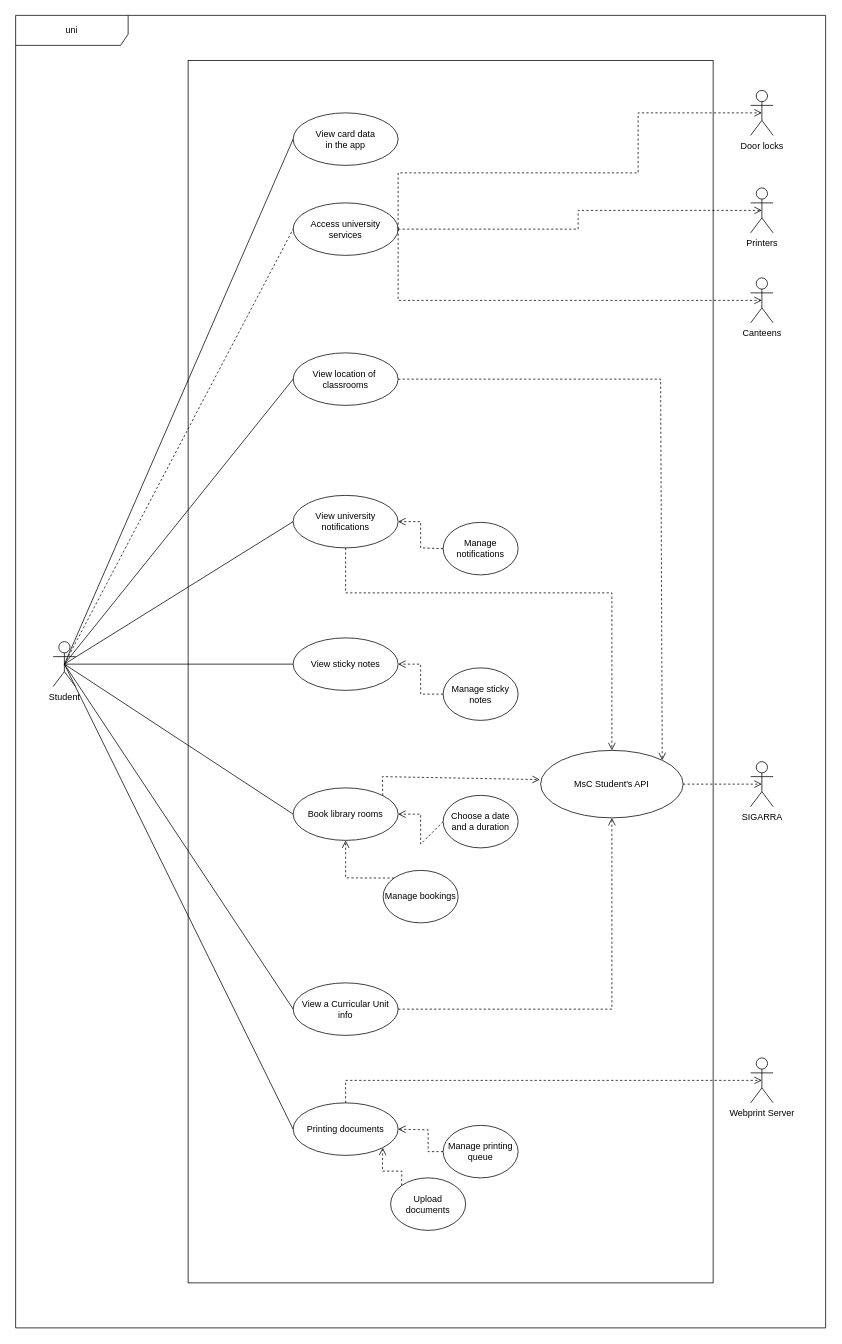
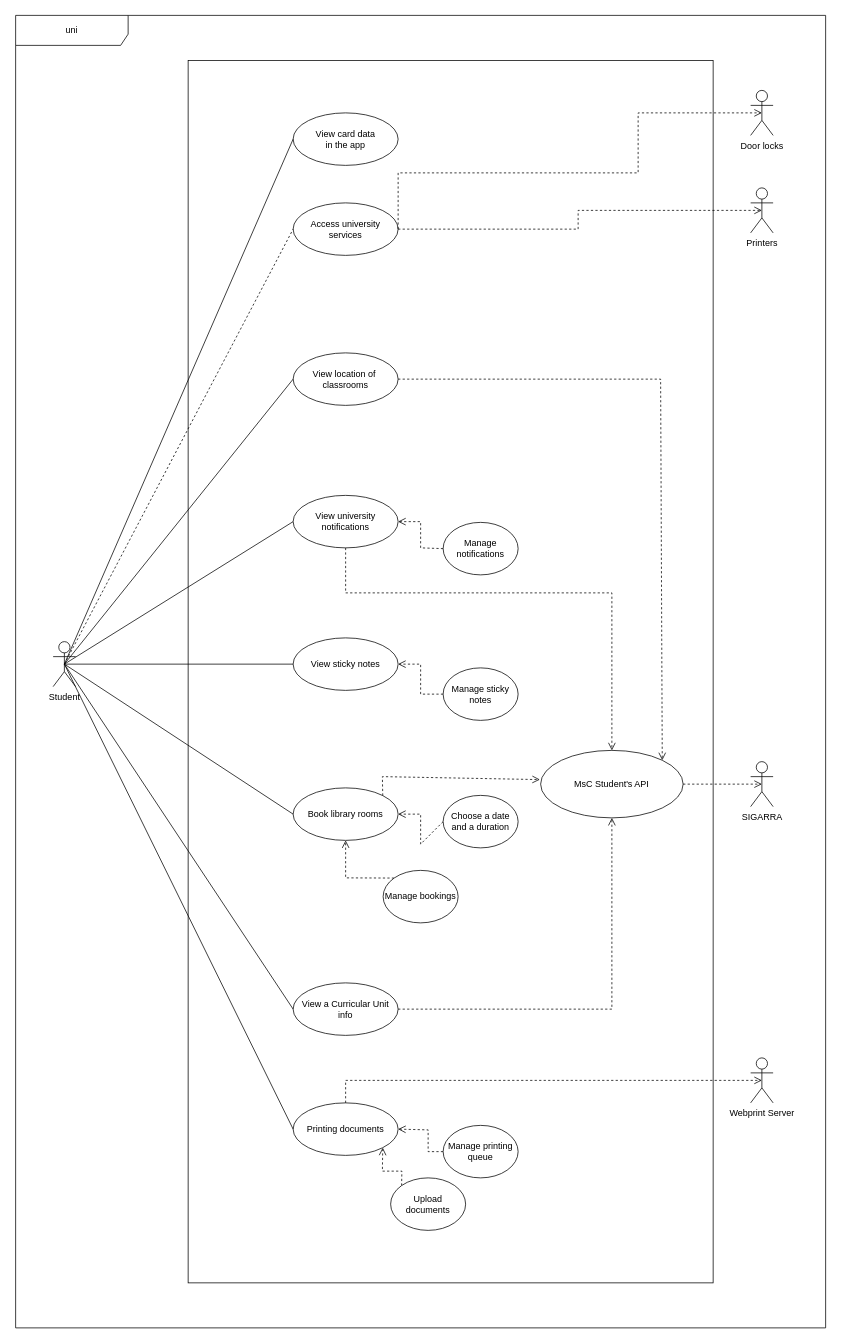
  <mxCell id="0" />
  <mxCell id="1" parent="0" />
  <mxCell id="2" value="uni" style="shape=umlFrame;whiteSpace=wrap;html=1;width=150;height=40;" parent="1" vertex="1"><mxGeometry x="20" y="20" width="1080" height="1750" as="geometry" /></mxCell>
  <mxCell id="3" value="" style="html=1;verticalAlign=top;" parent="1" vertex="1"><mxGeometry x="250" y="80" width="700" height="1630" as="geometry" /></mxCell>
  <mxCell id="4" value="&lt;div&gt;Student&lt;/div&gt;" style="shape=umlActor;verticalLabelPosition=bottom;verticalAlign=top;html=1;outlineConnect=0;fillColor=rgb(255, 255, 255);strokeColor=rgb(0, 0, 0);fontColor=rgb(0, 0, 0);" parent="1" vertex="1"><mxGeometry x="70" y="855" width="30" height="60" as="geometry" /></mxCell>
  <mxCell id="5" value="View card data&lt;br&gt;in the app" style="ellipse;whiteSpace=wrap;html=1;" parent="1" vertex="1"><mxGeometry x="390" y="150" width="140" height="70" as="geometry" /></mxCell>
  <mxCell id="6" value="Door locks" style="shape=umlActor;verticalLabelPosition=bottom;verticalAlign=top;html=1;outlineConnect=0;fillColor=rgb(255, 255, 255);strokeColor=rgb(0, 0, 0);fontColor=rgb(0, 0, 0);" parent="1" vertex="1"><mxGeometry x="1000" y="120" width="30" height="60" as="geometry" /></mxCell>
  <mxCell id="7" value="" style="endArrow=none;html=1;rounded=0;exitX=0.5;exitY=0.5;exitDx=0;exitDy=0;exitPerimeter=0;entryX=0;entryY=0.5;entryDx=0;entryDy=0;" edge="1" parent="1" source="4" target="5"><mxGeometry width="50" height="50" relative="1" as="geometry"><mxPoint x="400" y="500" as="sourcePoint" /><mxPoint x="450" y="450" as="targetPoint" /></mxGeometry></mxCell>
  <mxCell id="8" value="Access university&lt;br&gt;services" style="ellipse;whiteSpace=wrap;html=1;" vertex="1" parent="1"><mxGeometry x="390" y="270" width="140" height="70" as="geometry" /></mxCell>
  <mxCell id="9" value="View location of&amp;nbsp;&lt;br&gt;classrooms" style="ellipse;whiteSpace=wrap;html=1;" vertex="1" parent="1"><mxGeometry x="390" y="470" width="140" height="70" as="geometry" /></mxCell>
  <mxCell id="10" value="View university notifications" style="ellipse;whiteSpace=wrap;html=1;" vertex="1" parent="1"><mxGeometry x="390" y="660" width="140" height="70" as="geometry" /></mxCell>
  <mxCell id="11" value="View sticky notes" style="ellipse;whiteSpace=wrap;html=1;" vertex="1" parent="1"><mxGeometry x="390" y="850" width="140" height="70" as="geometry" /></mxCell>
  <mxCell id="12" value="Book library rooms" style="ellipse;whiteSpace=wrap;html=1;" vertex="1" parent="1"><mxGeometry x="390" y="1050" width="140" height="70" as="geometry" /></mxCell>
  <mxCell id="13" value="" style="endArrow=none;html=1;rounded=0;exitX=0.5;exitY=0.5;exitDx=0;exitDy=0;exitPerimeter=0;entryX=0;entryY=0.5;entryDx=0;entryDy=0;dashed=1;" edge="1" parent="1" source="4" target="8"><mxGeometry width="50" height="50" relative="1" as="geometry"><mxPoint x="400" y="400" as="sourcePoint" /><mxPoint x="450" y="350" as="targetPoint" /></mxGeometry></mxCell>
  <mxCell id="14" value="Printers" style="shape=umlActor;verticalLabelPosition=bottom;verticalAlign=top;html=1;outlineConnect=0;fillColor=rgb(255, 255, 255);strokeColor=rgb(0, 0, 0);fontColor=rgb(0, 0, 0);" vertex="1" parent="1"><mxGeometry x="1000" y="250" width="30" height="60" as="geometry" /></mxCell>
- <mxCell id="15" value="Canteens" style="shape=umlActor;verticalLabelPosition=bottom;verticalAlign=top;html=1;outlineConnect=0;fillColor=rgb(255, 255, 255);strokeColor=rgb(0, 0, 0);fontColor=rgb(0, 0, 0);" vertex="1" parent="1"><mxGeometry x="1000" y="370" width="30" height="60" as="geometry" /></mxCell>
  <mxCell id="16" value="" style="html=1;verticalAlign=bottom;endArrow=open;dashed=1;endSize=8;rounded=0;exitX=1;exitY=0.5;exitDx=0;exitDy=0;entryX=0.5;entryY=0.5;entryDx=0;entryDy=0;entryPerimeter=0;" edge="1" parent="1" source="8" target="6"><mxGeometry relative="1" as="geometry"><mxPoint x="460" y="500" as="sourcePoint" /><mxPoint x="380" y="500" as="targetPoint" /><Array as="points"><mxPoint x="530" y="230" /><mxPoint x="850" y="230" /><mxPoint x="850" y="150" /></Array></mxGeometry></mxCell>
  <mxCell id="17" value="" style="html=1;verticalAlign=bottom;endArrow=open;dashed=1;endSize=8;rounded=0;exitX=1;exitY=0.5;exitDx=0;exitDy=0;entryX=0.5;entryY=0.5;entryDx=0;entryDy=0;entryPerimeter=0;" edge="1" parent="1" source="8" target="14"><mxGeometry relative="1" as="geometry"><mxPoint x="540" y="295" as="sourcePoint" /><mxPoint x="905" y="160" as="targetPoint" /><Array as="points"><mxPoint x="770" y="305" /><mxPoint x="770" y="280" /></Array></mxGeometry></mxCell>
- <mxCell id="18" value="" style="html=1;verticalAlign=bottom;endArrow=open;dashed=1;endSize=8;rounded=0;exitX=1;exitY=0.5;exitDx=0;exitDy=0;entryX=0.5;entryY=0.5;entryDx=0;entryDy=0;entryPerimeter=0;" edge="1" parent="1" source="8" target="15"><mxGeometry relative="1" as="geometry"><mxPoint x="550" y="305" as="sourcePoint" /><mxPoint x="915" y="170" as="targetPoint" /><Array as="points"><mxPoint x="530" y="400" /></Array></mxGeometry></mxCell>
  <mxCell id="19" value="" style="endArrow=none;html=1;rounded=0;exitX=0.5;exitY=0.5;exitDx=0;exitDy=0;exitPerimeter=0;entryX=0;entryY=0.5;entryDx=0;entryDy=0;" edge="1" parent="1" source="4" target="9"><mxGeometry width="50" height="50" relative="1" as="geometry"><mxPoint x="400" y="550" as="sourcePoint" /><mxPoint x="450" y="500" as="targetPoint" /></mxGeometry></mxCell>
  <mxCell id="20" value="Manage notifications" style="ellipse;whiteSpace=wrap;html=1;" vertex="1" parent="1"><mxGeometry x="590" y="696" width="100" height="70" as="geometry" /></mxCell>
  <mxCell id="21" value="" style="html=1;verticalAlign=bottom;endArrow=open;dashed=1;endSize=8;rounded=0;exitX=0;exitY=0.5;exitDx=0;exitDy=0;entryX=1;entryY=0.5;entryDx=0;entryDy=0;" edge="1" parent="1" source="20" target="10"><mxGeometry relative="1" as="geometry"><mxPoint x="460" y="640" as="sourcePoint" /><mxPoint x="380" y="640" as="targetPoint" /><Array as="points"><mxPoint x="560" y="730" /><mxPoint x="560" y="695" /></Array></mxGeometry></mxCell>
  <mxCell id="22" value="" style="endArrow=none;html=1;rounded=0;exitX=0.5;exitY=0.5;exitDx=0;exitDy=0;exitPerimeter=0;entryX=0;entryY=0.5;entryDx=0;entryDy=0;" edge="1" parent="1" source="4" target="10"><mxGeometry width="50" height="50" relative="1" as="geometry"><mxPoint x="400" y="670" as="sourcePoint" /><mxPoint x="450" y="620" as="targetPoint" /></mxGeometry></mxCell>
  <mxCell id="23" value="" style="html=1;verticalAlign=bottom;endArrow=open;dashed=1;endSize=8;rounded=0;exitX=0;exitY=0.5;exitDx=0;exitDy=0;entryX=1;entryY=0.5;entryDx=0;entryDy=0;" edge="1" parent="1" source="32" target="11"><mxGeometry relative="1" as="geometry"><mxPoint x="570.503" y="920.251" as="sourcePoint" /><mxPoint x="380" y="800" as="targetPoint" /><Array as="points"><mxPoint x="560" y="925" /><mxPoint x="560" y="885" /></Array></mxGeometry></mxCell>
  <mxCell id="24" value="" style="endArrow=none;html=1;rounded=0;exitX=0.5;exitY=0.5;exitDx=0;exitDy=0;exitPerimeter=0;entryX=0;entryY=0.5;entryDx=0;entryDy=0;" edge="1" parent="1" source="4" target="11"><mxGeometry width="50" height="50" relative="1" as="geometry"><mxPoint x="400" y="830" as="sourcePoint" /><mxPoint x="450" y="780" as="targetPoint" /></mxGeometry></mxCell>
  <mxCell id="25" value="" style="html=1;verticalAlign=bottom;endArrow=open;dashed=1;endSize=8;rounded=0;exitX=0;exitY=0;exitDx=0;exitDy=0;entryX=0.5;entryY=1;entryDx=0;entryDy=0;" edge="1" parent="1" source="34" target="12"><mxGeometry relative="1" as="geometry"><mxPoint x="520" y="1240" as="sourcePoint" /><mxPoint x="380" y="1050" as="targetPoint" /><Array as="points"><mxPoint x="460" y="1170" /></Array></mxGeometry></mxCell>
  <mxCell id="26" value="" style="html=1;verticalAlign=bottom;endArrow=open;dashed=1;endSize=8;rounded=0;exitX=0;exitY=0.5;exitDx=0;exitDy=0;entryX=1;entryY=0.5;entryDx=0;entryDy=0;" edge="1" parent="1" source="33" target="12"><mxGeometry relative="1" as="geometry"><mxPoint x="590.503" y="1170.251" as="sourcePoint" /><mxPoint x="380" y="1050" as="targetPoint" /><Array as="points"><mxPoint x="560" y="1125" /><mxPoint x="560" y="1085" /></Array></mxGeometry></mxCell>
  <mxCell id="27" value="" style="endArrow=none;html=1;rounded=0;exitX=0;exitY=0.5;exitDx=0;exitDy=0;entryX=0.5;entryY=0.5;entryDx=0;entryDy=0;entryPerimeter=0;" edge="1" parent="1" source="12" target="4"><mxGeometry width="50" height="50" relative="1" as="geometry"><mxPoint x="380" y="980" as="sourcePoint" /><mxPoint x="430" y="930" as="targetPoint" /></mxGeometry></mxCell>
  <mxCell id="28" value="Printing documents" style="ellipse;whiteSpace=wrap;html=1;" vertex="1" parent="1"><mxGeometry x="390" y="1470" width="140" height="70" as="geometry" /></mxCell>
  <mxCell id="29" value="" style="html=1;verticalAlign=bottom;endArrow=open;dashed=1;endSize=8;rounded=0;exitX=0;exitY=0;exitDx=0;exitDy=0;entryX=1;entryY=1;entryDx=0;entryDy=0;" edge="1" parent="1" source="36" target="28"><mxGeometry relative="1" as="geometry"><mxPoint x="510.503" y="1613.251" as="sourcePoint" /><mxPoint x="360" y="1581" as="targetPoint" /><Array as="points"><mxPoint x="535" y="1561" /><mxPoint x="509" y="1561" /></Array></mxGeometry></mxCell>
  <mxCell id="30" value="" style="html=1;verticalAlign=bottom;endArrow=open;dashed=1;endSize=8;rounded=0;exitX=0;exitY=0.5;exitDx=0;exitDy=0;entryX=1;entryY=0.5;entryDx=0;entryDy=0;" edge="1" parent="1" source="35" target="28"><mxGeometry relative="1" as="geometry"><mxPoint x="573.503" y="1539.251" as="sourcePoint" /><mxPoint x="360" y="1581" as="targetPoint" /><Array as="points"><mxPoint x="570" y="1535" /><mxPoint x="570" y="1506" /></Array></mxGeometry></mxCell>
  <mxCell id="31" value="View a Curricular Unit&lt;br&gt;info" style="ellipse;whiteSpace=wrap;html=1;" vertex="1" parent="1"><mxGeometry x="390" y="1310" width="140" height="70" as="geometry" /></mxCell>
  <mxCell id="32" value="Manage sticky notes" style="ellipse;whiteSpace=wrap;html=1;" vertex="1" parent="1"><mxGeometry x="590" y="890" width="100" height="70" as="geometry" /></mxCell>
  <mxCell id="33" value="Choose a date and a duration" style="ellipse;whiteSpace=wrap;html=1;" vertex="1" parent="1"><mxGeometry x="590" y="1060" width="100" height="70" as="geometry" /></mxCell>
  <mxCell id="34" value="Manage bookings" style="ellipse;whiteSpace=wrap;html=1;" vertex="1" parent="1"><mxGeometry x="510" y="1160" width="100" height="70" as="geometry" /></mxCell>
  <mxCell id="35" value="Manage printing queue" style="ellipse;whiteSpace=wrap;html=1;" vertex="1" parent="1"><mxGeometry x="590" y="1500" width="100" height="70" as="geometry" /></mxCell>
  <mxCell id="36" value="Upload documents" style="ellipse;whiteSpace=wrap;html=1;" vertex="1" parent="1"><mxGeometry x="520" y="1570" width="100" height="70" as="geometry" /></mxCell>
  <mxCell id="37" value="" style="endArrow=none;html=1;rounded=0;exitX=0.5;exitY=0.5;exitDx=0;exitDy=0;exitPerimeter=0;entryX=0;entryY=0.5;entryDx=0;entryDy=0;" edge="1" parent="1" source="4" target="28"><mxGeometry width="50" height="50" relative="1" as="geometry"><mxPoint x="1280" y="950" as="sourcePoint" /><mxPoint x="1330" y="900" as="targetPoint" /></mxGeometry></mxCell>
  <mxCell id="38" value="" style="endArrow=none;html=1;rounded=0;exitX=0.5;exitY=0.5;exitDx=0;exitDy=0;exitPerimeter=0;entryX=0;entryY=0.5;entryDx=0;entryDy=0;" edge="1" parent="1" source="4" target="31"><mxGeometry width="50" height="50" relative="1" as="geometry"><mxPoint x="390" y="1250" as="sourcePoint" /><mxPoint x="440" y="1200" as="targetPoint" /></mxGeometry></mxCell>
  <mxCell id="39" value="MsC Student's API" style="ellipse;whiteSpace=wrap;html=1;" vertex="1" parent="1"><mxGeometry x="720" y="1000" width="190" height="90" as="geometry" /></mxCell>
  <mxCell id="40" value="" style="html=1;verticalAlign=bottom;endArrow=open;dashed=1;endSize=8;rounded=0;exitX=1;exitY=0;exitDx=0;exitDy=0;entryX=-0.005;entryY=0.433;entryDx=0;entryDy=0;entryPerimeter=0;" edge="1" parent="1" source="12" target="39"><mxGeometry relative="1" as="geometry"><mxPoint x="450" y="1060" as="sourcePoint" /><mxPoint x="370" y="1060" as="targetPoint" /><Array as="points"><mxPoint x="509" y="1035" /></Array></mxGeometry></mxCell>
  <mxCell id="41" value="SIGARRA" style="shape=umlActor;verticalLabelPosition=bottom;verticalAlign=top;html=1;outlineConnect=0;fillColor=rgb(255, 255, 255);strokeColor=rgb(0, 0, 0);fontColor=rgb(0, 0, 0);" vertex="1" parent="1"><mxGeometry x="1000" y="1015" width="30" height="60" as="geometry" /></mxCell>
  <mxCell id="42" value="Webprint Server" style="shape=umlActor;verticalLabelPosition=bottom;verticalAlign=top;html=1;outlineConnect=0;fillColor=rgb(255, 255, 255);strokeColor=rgb(0, 0, 0);fontColor=rgb(0, 0, 0);" vertex="1" parent="1"><mxGeometry x="1000" y="1410" width="30" height="60" as="geometry" /></mxCell>
  <mxCell id="43" value="" style="html=1;verticalAlign=bottom;endArrow=open;dashed=1;endSize=8;rounded=0;exitX=0.5;exitY=1;exitDx=0;exitDy=0;entryX=0.5;entryY=0;entryDx=0;entryDy=0;" edge="1" parent="1" source="10" target="39"><mxGeometry relative="1" as="geometry"><mxPoint x="450" y="1050" as="sourcePoint" /><mxPoint x="370" y="1050" as="targetPoint" /><Array as="points"><mxPoint x="460" y="790" /><mxPoint x="815" y="790" /></Array></mxGeometry></mxCell>
  <mxCell id="44" value="" style="html=1;verticalAlign=bottom;endArrow=open;dashed=1;endSize=8;rounded=0;exitX=1;exitY=0.5;exitDx=0;exitDy=0;entryX=0.5;entryY=1;entryDx=0;entryDy=0;" edge="1" parent="1" source="31" target="39"><mxGeometry relative="1" as="geometry"><mxPoint x="450" y="1280" as="sourcePoint" /><mxPoint x="370" y="1280" as="targetPoint" /><Array as="points"><mxPoint x="815" y="1345" /></Array></mxGeometry></mxCell>
  <mxCell id="45" value="" style="html=1;verticalAlign=bottom;endArrow=open;dashed=1;endSize=8;rounded=0;exitX=0.5;exitY=0;exitDx=0;exitDy=0;entryX=0.5;entryY=0.5;entryDx=0;entryDy=0;entryPerimeter=0;" edge="1" parent="1" source="28" target="42"><mxGeometry relative="1" as="geometry"><mxPoint x="450" y="1490" as="sourcePoint" /><mxPoint x="370" y="1490" as="targetPoint" /><Array as="points"><mxPoint x="460" y="1440" /></Array></mxGeometry></mxCell>
  <mxCell id="46" value="" style="html=1;verticalAlign=bottom;endArrow=open;dashed=1;endSize=8;rounded=0;exitX=1;exitY=0.5;exitDx=0;exitDy=0;entryX=0.5;entryY=0.5;entryDx=0;entryDy=0;entryPerimeter=0;" edge="1" parent="1" source="39" target="41"><mxGeometry relative="1" as="geometry"><mxPoint x="450" y="1160" as="sourcePoint" /><mxPoint x="370" y="1160" as="targetPoint" /></mxGeometry></mxCell>
  <mxCell id="47" value="" style="html=1;verticalAlign=bottom;endArrow=open;dashed=1;endSize=8;rounded=0;exitX=1;exitY=0.5;exitDx=0;exitDy=0;entryX=1;entryY=0;entryDx=0;entryDy=0;" edge="1" parent="1" source="9" target="39"><mxGeometry relative="1" as="geometry"><mxPoint x="510" y="720" as="sourcePoint" /><mxPoint x="430" y="720" as="targetPoint" /><Array as="points"><mxPoint x="880" y="505" /></Array></mxGeometry></mxCell>
